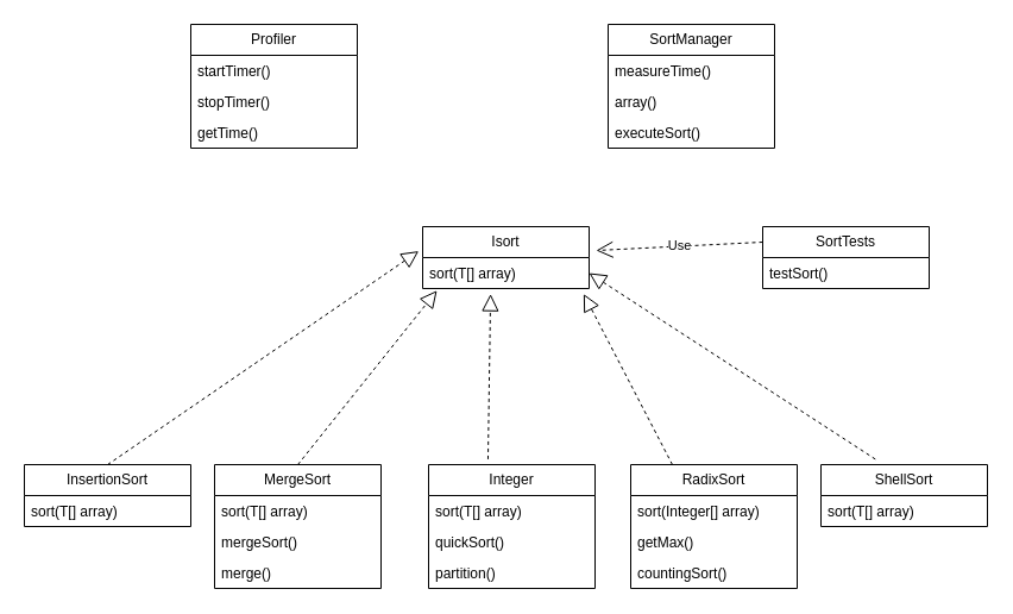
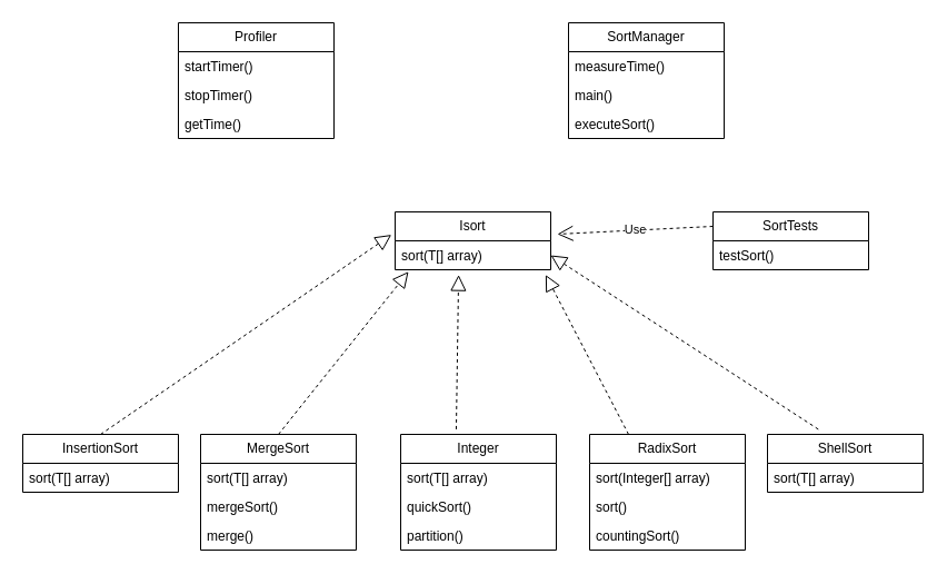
  <mxCell id="0" />
  <mxCell id="1" parent="0" />
  <mxCell id="2" value="Isort" style="swimlane;fontStyle=0;childLayout=stackLayout;horizontal=1;startSize=26;fillColor=none;horizontalStack=0;resizeParent=1;resizeParentMax=0;resizeLast=0;collapsible=1;marginBottom=0;whiteSpace=wrap;html=1;" vertex="1" parent="1"><mxGeometry x="355" y="190" width="140" height="52" as="geometry" /></mxCell>
  <mxCell id="3" value="sort(T[] array)" style="text;strokeColor=none;fillColor=none;align=left;verticalAlign=top;spacingLeft=4;spacingRight=4;overflow=hidden;rotatable=0;points=[[0,0.5],[1,0.5]];portConstraint=eastwest;whiteSpace=wrap;html=1;" vertex="1" parent="2"><mxGeometry y="26" width="140" height="26" as="geometry" /></mxCell>
  <mxCell id="4" value="InsertionSort" style="swimlane;fontStyle=0;childLayout=stackLayout;horizontal=1;startSize=26;fillColor=none;horizontalStack=0;resizeParent=1;resizeParentMax=0;resizeLast=0;collapsible=1;marginBottom=0;whiteSpace=wrap;html=1;" vertex="1" parent="1"><mxGeometry x="20" y="390" width="140" height="52" as="geometry" /></mxCell>
  <mxCell id="5" value="sort(T[] array)" style="text;strokeColor=none;fillColor=none;align=left;verticalAlign=top;spacingLeft=4;spacingRight=4;overflow=hidden;rotatable=0;points=[[0,0.5],[1,0.5]];portConstraint=eastwest;whiteSpace=wrap;html=1;" vertex="1" parent="4"><mxGeometry y="26" width="140" height="26" as="geometry" /></mxCell>
  <mxCell id="6" value="MergeSort" style="swimlane;fontStyle=0;childLayout=stackLayout;horizontal=1;startSize=26;fillColor=none;horizontalStack=0;resizeParent=1;resizeParentMax=0;resizeLast=0;collapsible=1;marginBottom=0;whiteSpace=wrap;html=1;" vertex="1" parent="1"><mxGeometry x="180" y="390" width="140" height="104" as="geometry" /></mxCell>
  <mxCell id="7" value="sort(T[] array)" style="text;strokeColor=none;fillColor=none;align=left;verticalAlign=top;spacingLeft=4;spacingRight=4;overflow=hidden;rotatable=0;points=[[0,0.5],[1,0.5]];portConstraint=eastwest;whiteSpace=wrap;html=1;" vertex="1" parent="6"><mxGeometry y="26" width="140" height="26" as="geometry" /></mxCell>
  <mxCell id="8" value="mergeSort()" style="text;strokeColor=none;fillColor=none;align=left;verticalAlign=top;spacingLeft=4;spacingRight=4;overflow=hidden;rotatable=0;points=[[0,0.5],[1,0.5]];portConstraint=eastwest;whiteSpace=wrap;html=1;" vertex="1" parent="6"><mxGeometry y="52" width="140" height="26" as="geometry" /></mxCell>
  <mxCell id="9" value="merge()" style="text;strokeColor=none;fillColor=none;align=left;verticalAlign=top;spacingLeft=4;spacingRight=4;overflow=hidden;rotatable=0;points=[[0,0.5],[1,0.5]];portConstraint=eastwest;whiteSpace=wrap;html=1;" vertex="1" parent="6"><mxGeometry y="78" width="140" height="26" as="geometry" /></mxCell>
  <mxCell id="10" value="Integer" style="swimlane;fontStyle=0;childLayout=stackLayout;horizontal=1;startSize=26;fillColor=none;horizontalStack=0;resizeParent=1;resizeParentMax=0;resizeLast=0;collapsible=1;marginBottom=0;whiteSpace=wrap;html=1;" vertex="1" parent="1"><mxGeometry x="360" y="390" width="140" height="104" as="geometry" /></mxCell>
  <mxCell id="11" value="sort(T[] array)" style="text;strokeColor=none;fillColor=none;align=left;verticalAlign=top;spacingLeft=4;spacingRight=4;overflow=hidden;rotatable=0;points=[[0,0.5],[1,0.5]];portConstraint=eastwest;whiteSpace=wrap;html=1;" vertex="1" parent="10"><mxGeometry y="26" width="140" height="26" as="geometry" /></mxCell>
  <mxCell id="12" value="quickSort()" style="text;strokeColor=none;fillColor=none;align=left;verticalAlign=top;spacingLeft=4;spacingRight=4;overflow=hidden;rotatable=0;points=[[0,0.5],[1,0.5]];portConstraint=eastwest;whiteSpace=wrap;html=1;" vertex="1" parent="10"><mxGeometry y="52" width="140" height="26" as="geometry" /></mxCell>
  <mxCell id="13" value="partition()" style="text;strokeColor=none;fillColor=none;align=left;verticalAlign=top;spacingLeft=4;spacingRight=4;overflow=hidden;rotatable=0;points=[[0,0.5],[1,0.5]];portConstraint=eastwest;whiteSpace=wrap;html=1;" vertex="1" parent="10"><mxGeometry y="78" width="140" height="26" as="geometry" /></mxCell>
  <mxCell id="14" value="RadixSort" style="swimlane;fontStyle=0;childLayout=stackLayout;horizontal=1;startSize=26;fillColor=none;horizontalStack=0;resizeParent=1;resizeParentMax=0;resizeLast=0;collapsible=1;marginBottom=0;whiteSpace=wrap;html=1;" vertex="1" parent="1"><mxGeometry x="530" y="390" width="140" height="104" as="geometry" /></mxCell>
  <mxCell id="15" value="sort(Integer[] array)" style="text;strokeColor=none;fillColor=none;align=left;verticalAlign=top;spacingLeft=4;spacingRight=4;overflow=hidden;rotatable=0;points=[[0,0.5],[1,0.5]];portConstraint=eastwest;whiteSpace=wrap;html=1;" vertex="1" parent="14"><mxGeometry y="26" width="140" height="26" as="geometry" /></mxCell>
- <mxCell id="16" value="getMax()" style="text;strokeColor=none;fillColor=none;align=left;verticalAlign=top;spacingLeft=4;spacingRight=4;overflow=hidden;rotatable=0;points=[[0,0.5],[1,0.5]];portConstraint=eastwest;whiteSpace=wrap;html=1;" vertex="1" parent="14"><mxGeometry y="52" width="140" height="26" as="geometry" /></mxCell>
+ <mxCell id="16" value="sort()" style="text;strokeColor=none;fillColor=none;align=left;verticalAlign=top;spacingLeft=4;spacingRight=4;overflow=hidden;rotatable=0;points=[[0,0.5],[1,0.5]];portConstraint=eastwest;whiteSpace=wrap;html=1;" vertex="1" parent="14"><mxGeometry y="52" width="140" height="26" as="geometry" /></mxCell>
  <mxCell id="17" value="countingSort()" style="text;strokeColor=none;fillColor=none;align=left;verticalAlign=top;spacingLeft=4;spacingRight=4;overflow=hidden;rotatable=0;points=[[0,0.5],[1,0.5]];portConstraint=eastwest;whiteSpace=wrap;html=1;" vertex="1" parent="14"><mxGeometry y="78" width="140" height="26" as="geometry" /></mxCell>
  <mxCell id="18" value="SortManager" style="swimlane;fontStyle=0;childLayout=stackLayout;horizontal=1;startSize=26;fillColor=none;horizontalStack=0;resizeParent=1;resizeParentMax=0;resizeLast=0;collapsible=1;marginBottom=0;whiteSpace=wrap;html=1;" vertex="1" parent="1"><mxGeometry x="511" y="20" width="140" height="104" as="geometry" /></mxCell>
  <mxCell id="19" value="measureTime()" style="text;strokeColor=none;fillColor=none;align=left;verticalAlign=top;spacingLeft=4;spacingRight=4;overflow=hidden;rotatable=0;points=[[0,0.5],[1,0.5]];portConstraint=eastwest;whiteSpace=wrap;html=1;" vertex="1" parent="18"><mxGeometry y="26" width="140" height="26" as="geometry" /></mxCell>
- <mxCell id="20" value="array()" style="text;strokeColor=none;fillColor=none;align=left;verticalAlign=top;spacingLeft=4;spacingRight=4;overflow=hidden;rotatable=0;points=[[0,0.5],[1,0.5]];portConstraint=eastwest;whiteSpace=wrap;html=1;" vertex="1" parent="18"><mxGeometry y="52" width="140" height="26" as="geometry" /></mxCell>
+ <mxCell id="20" value="main()" style="text;strokeColor=none;fillColor=none;align=left;verticalAlign=top;spacingLeft=4;spacingRight=4;overflow=hidden;rotatable=0;points=[[0,0.5],[1,0.5]];portConstraint=eastwest;whiteSpace=wrap;html=1;" vertex="1" parent="18"><mxGeometry y="52" width="140" height="26" as="geometry" /></mxCell>
  <mxCell id="21" value="executeSort()" style="text;strokeColor=none;fillColor=none;align=left;verticalAlign=top;spacingLeft=4;spacingRight=4;overflow=hidden;rotatable=0;points=[[0,0.5],[1,0.5]];portConstraint=eastwest;whiteSpace=wrap;html=1;" vertex="1" parent="18"><mxGeometry y="78" width="140" height="26" as="geometry" /></mxCell>
  <mxCell id="22" value="ShellSort" style="swimlane;fontStyle=0;childLayout=stackLayout;horizontal=1;startSize=26;fillColor=none;horizontalStack=0;resizeParent=1;resizeParentMax=0;resizeLast=0;collapsible=1;marginBottom=0;whiteSpace=wrap;html=1;" vertex="1" parent="1"><mxGeometry x="690" y="390" width="140" height="52" as="geometry" /></mxCell>
  <mxCell id="23" value="sort(T[] array)" style="text;strokeColor=none;fillColor=none;align=left;verticalAlign=top;spacingLeft=4;spacingRight=4;overflow=hidden;rotatable=0;points=[[0,0.5],[1,0.5]];portConstraint=eastwest;whiteSpace=wrap;html=1;" vertex="1" parent="22"><mxGeometry y="26" width="140" height="26" as="geometry" /></mxCell>
  <mxCell id="24" value="Profiler" style="swimlane;fontStyle=0;childLayout=stackLayout;horizontal=1;startSize=26;fillColor=none;horizontalStack=0;resizeParent=1;resizeParentMax=0;resizeLast=0;collapsible=1;marginBottom=0;whiteSpace=wrap;html=1;" vertex="1" parent="1"><mxGeometry x="160" y="20" width="140" height="104" as="geometry" /></mxCell>
  <mxCell id="25" value="startTimer()" style="text;strokeColor=none;fillColor=none;align=left;verticalAlign=top;spacingLeft=4;spacingRight=4;overflow=hidden;rotatable=0;points=[[0,0.5],[1,0.5]];portConstraint=eastwest;whiteSpace=wrap;html=1;" vertex="1" parent="24"><mxGeometry y="26" width="140" height="26" as="geometry" /></mxCell>
  <mxCell id="26" value="stopTimer()" style="text;strokeColor=none;fillColor=none;align=left;verticalAlign=top;spacingLeft=4;spacingRight=4;overflow=hidden;rotatable=0;points=[[0,0.5],[1,0.5]];portConstraint=eastwest;whiteSpace=wrap;html=1;" vertex="1" parent="24"><mxGeometry y="52" width="140" height="26" as="geometry" /></mxCell>
  <mxCell id="27" value="getTime()" style="text;strokeColor=none;fillColor=none;align=left;verticalAlign=top;spacingLeft=4;spacingRight=4;overflow=hidden;rotatable=0;points=[[0,0.5],[1,0.5]];portConstraint=eastwest;whiteSpace=wrap;html=1;" vertex="1" parent="24"><mxGeometry y="78" width="140" height="26" as="geometry" /></mxCell>
  <mxCell id="28" value="" style="endArrow=block;dashed=1;endFill=0;endSize=12;html=1;rounded=0;exitX=0.5;exitY=0;exitDx=0;exitDy=0;entryX=-0.024;entryY=-0.209;entryDx=0;entryDy=0;entryPerimeter=0;" edge="1" parent="1" source="4" target="3"><mxGeometry width="160" relative="1" as="geometry"><mxPoint x="341" y="410" as="sourcePoint" /><mxPoint x="501" y="410" as="targetPoint" /></mxGeometry></mxCell>
  <mxCell id="29" value="" style="endArrow=block;dashed=1;endFill=0;endSize=12;html=1;rounded=0;exitX=0.5;exitY=0;exitDx=0;exitDy=0;entryX=0.086;entryY=1.066;entryDx=0;entryDy=0;entryPerimeter=0;" edge="1" parent="1" source="6" target="3"><mxGeometry width="160" relative="1" as="geometry"><mxPoint x="101" y="220" as="sourcePoint" /><mxPoint x="362" y="101" as="targetPoint" /></mxGeometry></mxCell>
  <mxCell id="30" value="" style="endArrow=block;dashed=1;endFill=0;endSize=12;html=1;rounded=0;entryX=0.408;entryY=1.176;entryDx=0;entryDy=0;entryPerimeter=0;exitX=0.357;exitY=-0.044;exitDx=0;exitDy=0;exitPerimeter=0;" edge="1" parent="1" source="10" target="3"><mxGeometry width="160" relative="1" as="geometry"><mxPoint x="341" y="410" as="sourcePoint" /><mxPoint x="501" y="410" as="targetPoint" /></mxGeometry></mxCell>
  <mxCell id="31" value="" style="endArrow=block;dashed=1;endFill=0;endSize=12;html=1;rounded=0;entryX=0.967;entryY=1.176;entryDx=0;entryDy=0;entryPerimeter=0;exitX=0.25;exitY=0;exitDx=0;exitDy=0;" edge="1" parent="1" source="14" target="3"><mxGeometry width="160" relative="1" as="geometry"><mxPoint x="341" y="410" as="sourcePoint" /><mxPoint x="501" y="410" as="targetPoint" /></mxGeometry></mxCell>
  <mxCell id="32" value="" style="endArrow=block;dashed=1;endFill=0;endSize=12;html=1;rounded=0;entryX=1;entryY=0.5;entryDx=0;entryDy=0;exitX=0.327;exitY=-0.088;exitDx=0;exitDy=0;exitPerimeter=0;" edge="1" parent="1" source="22" target="3"><mxGeometry width="160" relative="1" as="geometry"><mxPoint x="341" y="410" as="sourcePoint" /><mxPoint x="501" y="410" as="targetPoint" /></mxGeometry></mxCell>
  <mxCell id="33" value="SortTests" style="swimlane;fontStyle=0;childLayout=stackLayout;horizontal=1;startSize=26;fillColor=none;horizontalStack=0;resizeParent=1;resizeParentMax=0;resizeLast=0;collapsible=1;marginBottom=0;whiteSpace=wrap;html=1;" vertex="1" parent="1"><mxGeometry x="641" y="190" width="140" height="52" as="geometry" /></mxCell>
  <mxCell id="34" value="testSort()" style="text;strokeColor=none;fillColor=none;align=left;verticalAlign=top;spacingLeft=4;spacingRight=4;overflow=hidden;rotatable=0;points=[[0,0.5],[1,0.5]];portConstraint=eastwest;whiteSpace=wrap;html=1;" vertex="1" parent="33"><mxGeometry y="26" width="140" height="26" as="geometry" /></mxCell>
  <mxCell id="35" value="Use" style="endArrow=open;endSize=12;dashed=1;html=1;rounded=0;exitX=0;exitY=0.25;exitDx=0;exitDy=0;" edge="1" parent="1" source="33"><mxGeometry width="160" relative="1" as="geometry"><mxPoint x="599" y="147" as="sourcePoint" /><mxPoint x="501" y="210" as="targetPoint" /></mxGeometry></mxCell>
